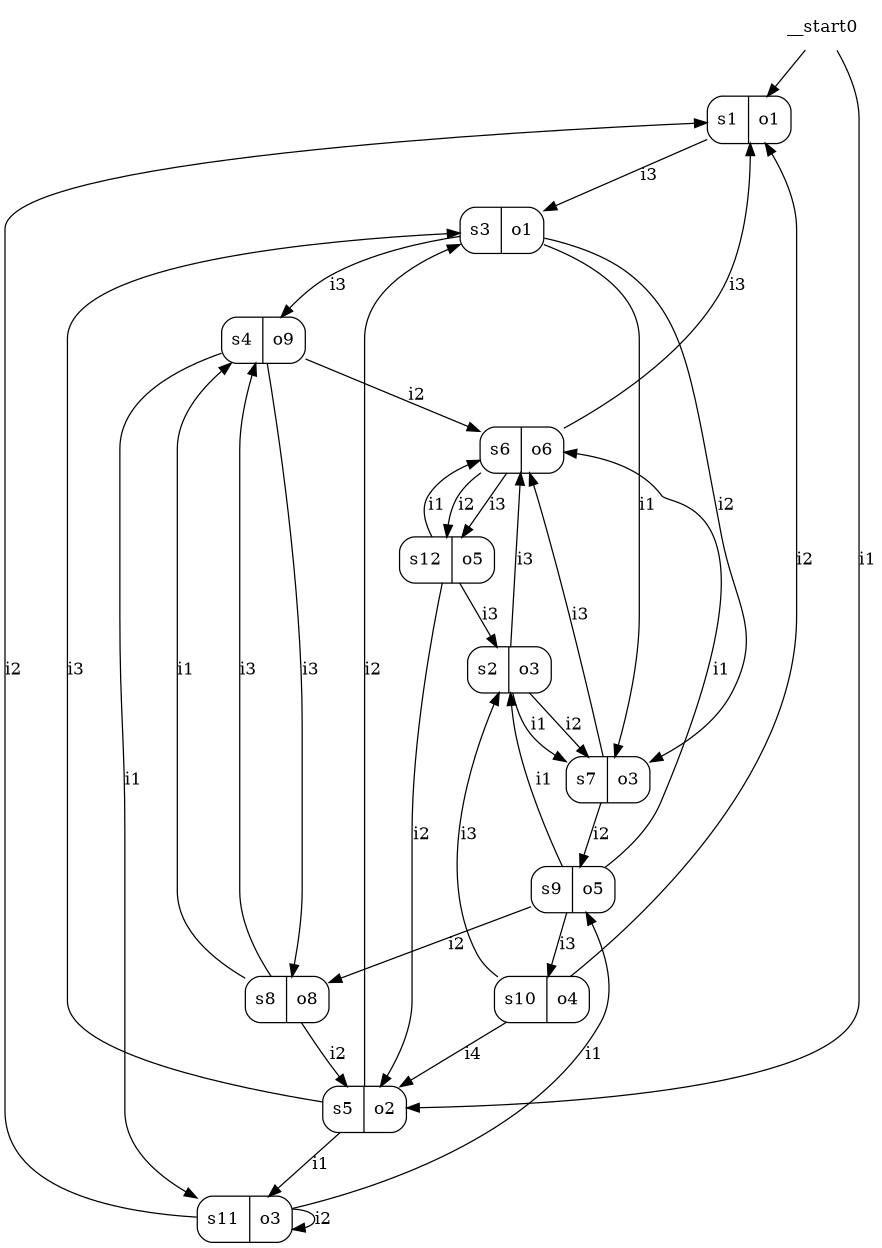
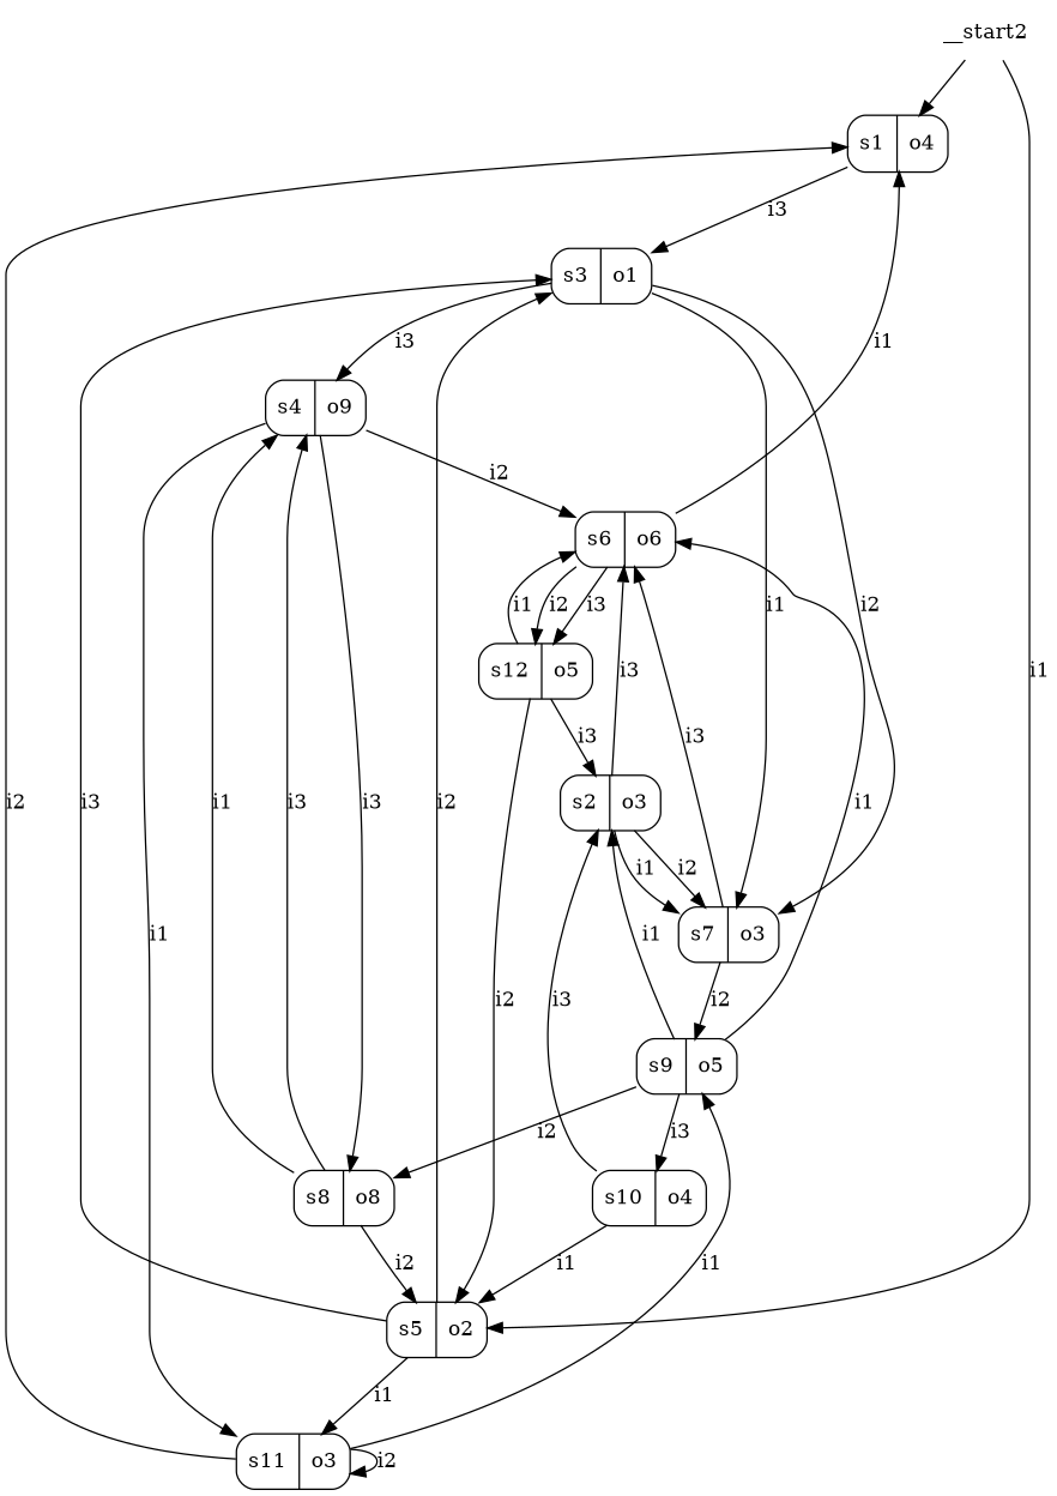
  digraph {
    node [shape=record style=rounded]
-   n1 [label="s1|o1"]
+   n1 [label="s1|o4"]
    n2 [label="s3|o1"]
    n3 [label="s4|o9"]
    n4 [label="s7|o3"]
    n5 [label="s6|o6"]
    n6 [label="s8|o8"]
    n7 [label="s11|o3"]
    n8 [label="s5|o2"]
    n9 [label="s2|o3"]
    n10 [label="s12|o5"]
    n11 [label="s9|o5"]
    n12 [label="s10|o4"]
-   __start0 [shape=none style=""]
+   __start0 [shape=none label=__start2 style=""]
    n1 -> n2 [label=i3]
    n2 -> n3 [label=i3]
    n2 -> n4 [label=i1]
    n2 -> n4 [label=i2]
    n3 -> n5 [label=i2]
    n3 -> n6 [label=i3]
    n3 -> n7 [label=i1]
    n4 -> n5 [label=i3]
    n4 -> n11 [label=i2]
-   n5 -> n1 [label=i3]
+   n5 -> n1 [label=i1]
    n5 -> n10 [label=i2]
    n5 -> n10 [label=i3]
    n6 -> n3 [label=i1]
    n6 -> n3 [label=i3]
    n6 -> n8 [label=i2]
    n7 -> n1 [label=i2]
    n7 -> n7 [label=i2]
    n7 -> n11 [label=i1]
    n8 -> n2 [label=i2]
    n8 -> n2 [label=i3]
    n8 -> n7 [label=i1]
    n9 -> n4 [label=i1]
    n9 -> n4 [label=i2]
    n9 -> n5 [label=i3]
    n10 -> n5 [label=i1]
    n10 -> n8 [label=i2]
    n10 -> n9 [label=i3]
    n11 -> n5 [label=i1]
    n11 -> n6 [label=i2]
    n11 -> n9 [label=i1]
    n11 -> n12 [label=i3]
-   n12 -> n1 [label=i2]
-   n12 -> n8 [label=i4]
+   n12 -> n8 [label=i1]
    n12 -> n9 [label=i3]
    __start0 -> n1
    __start0 -> n8 [label=i1]
  }
